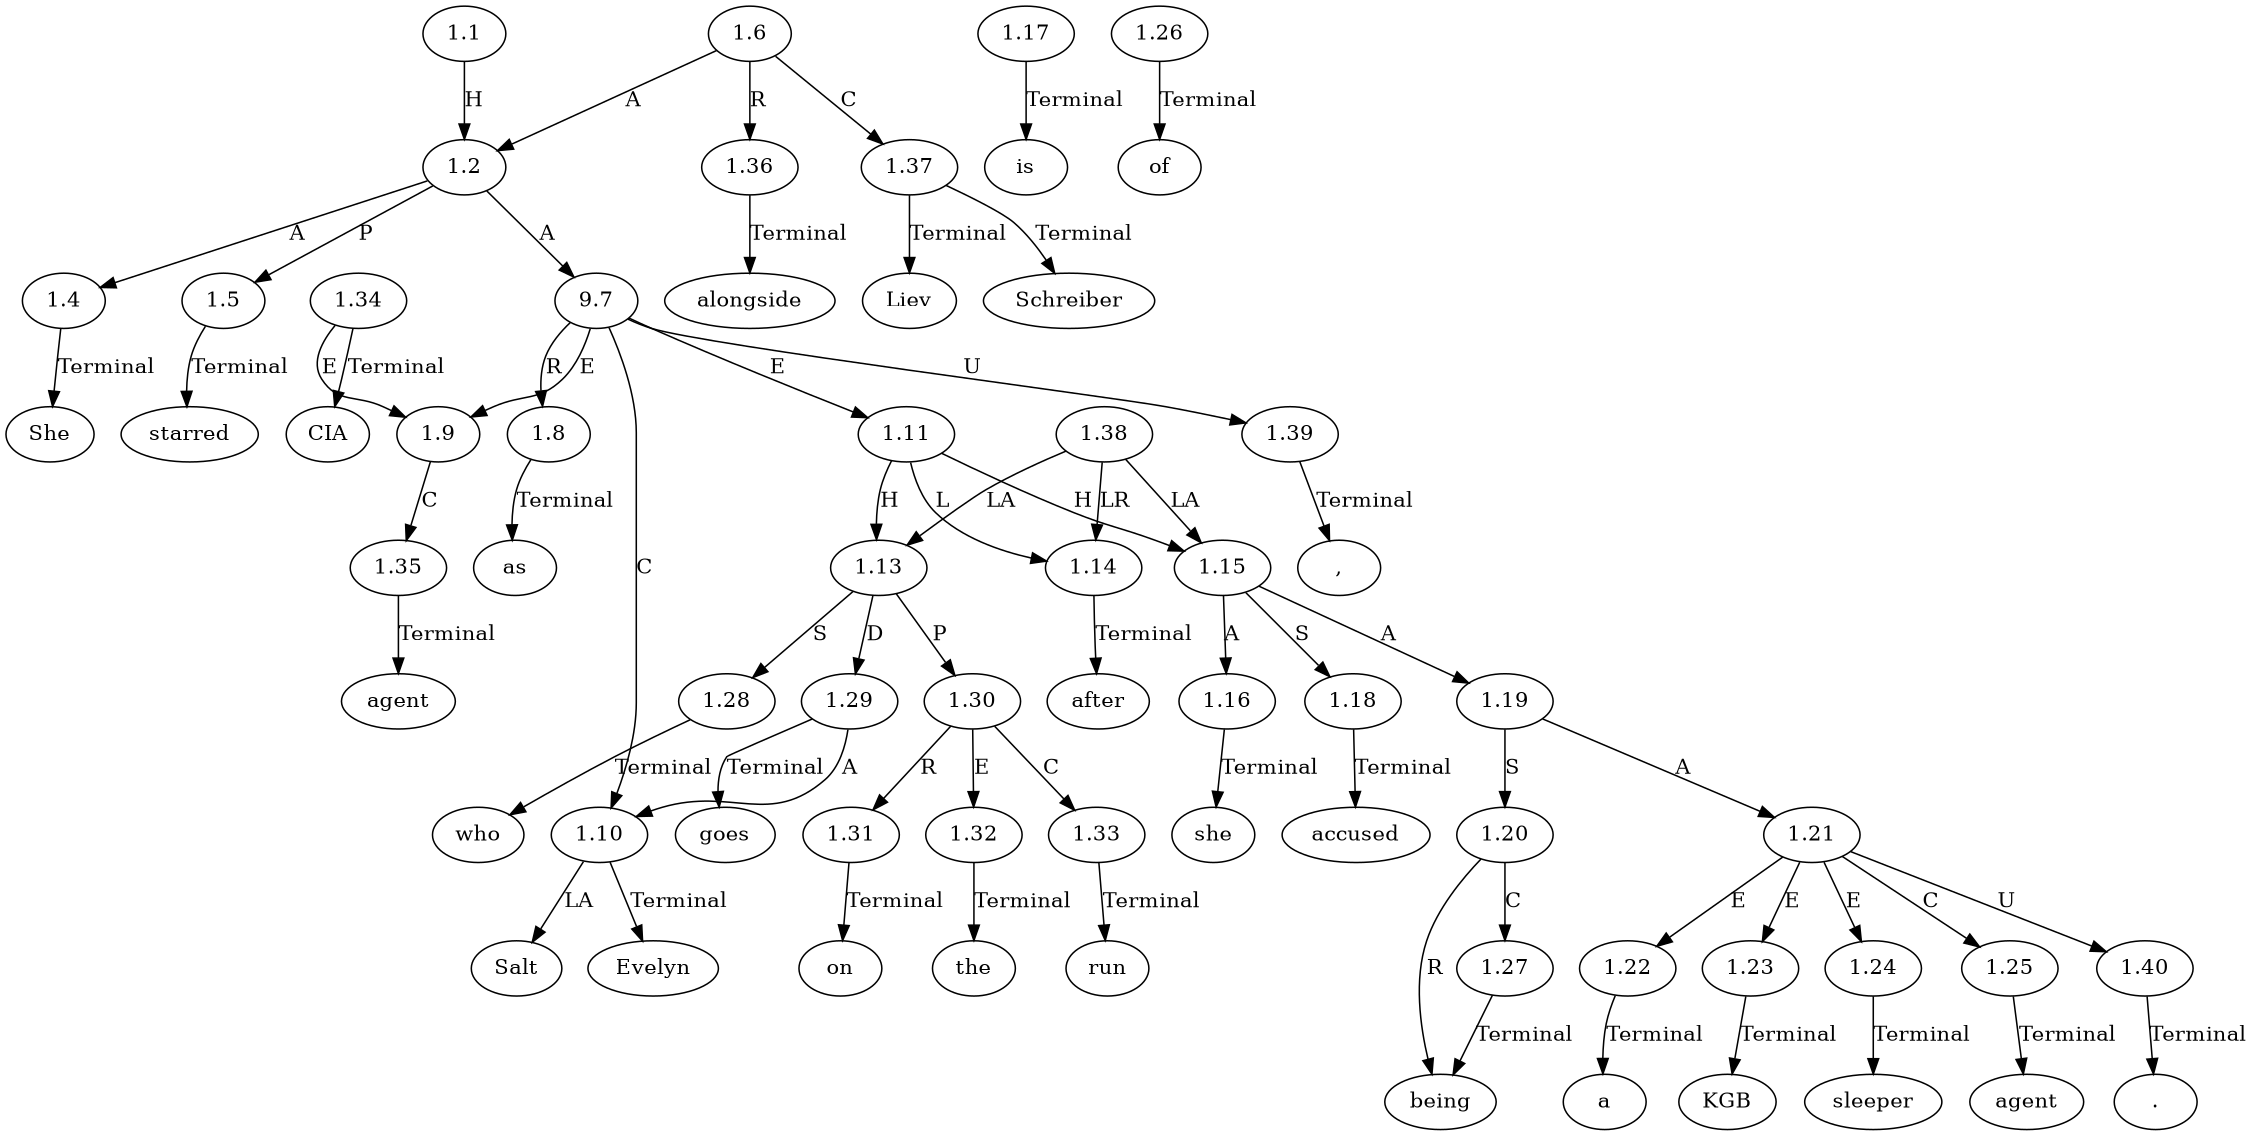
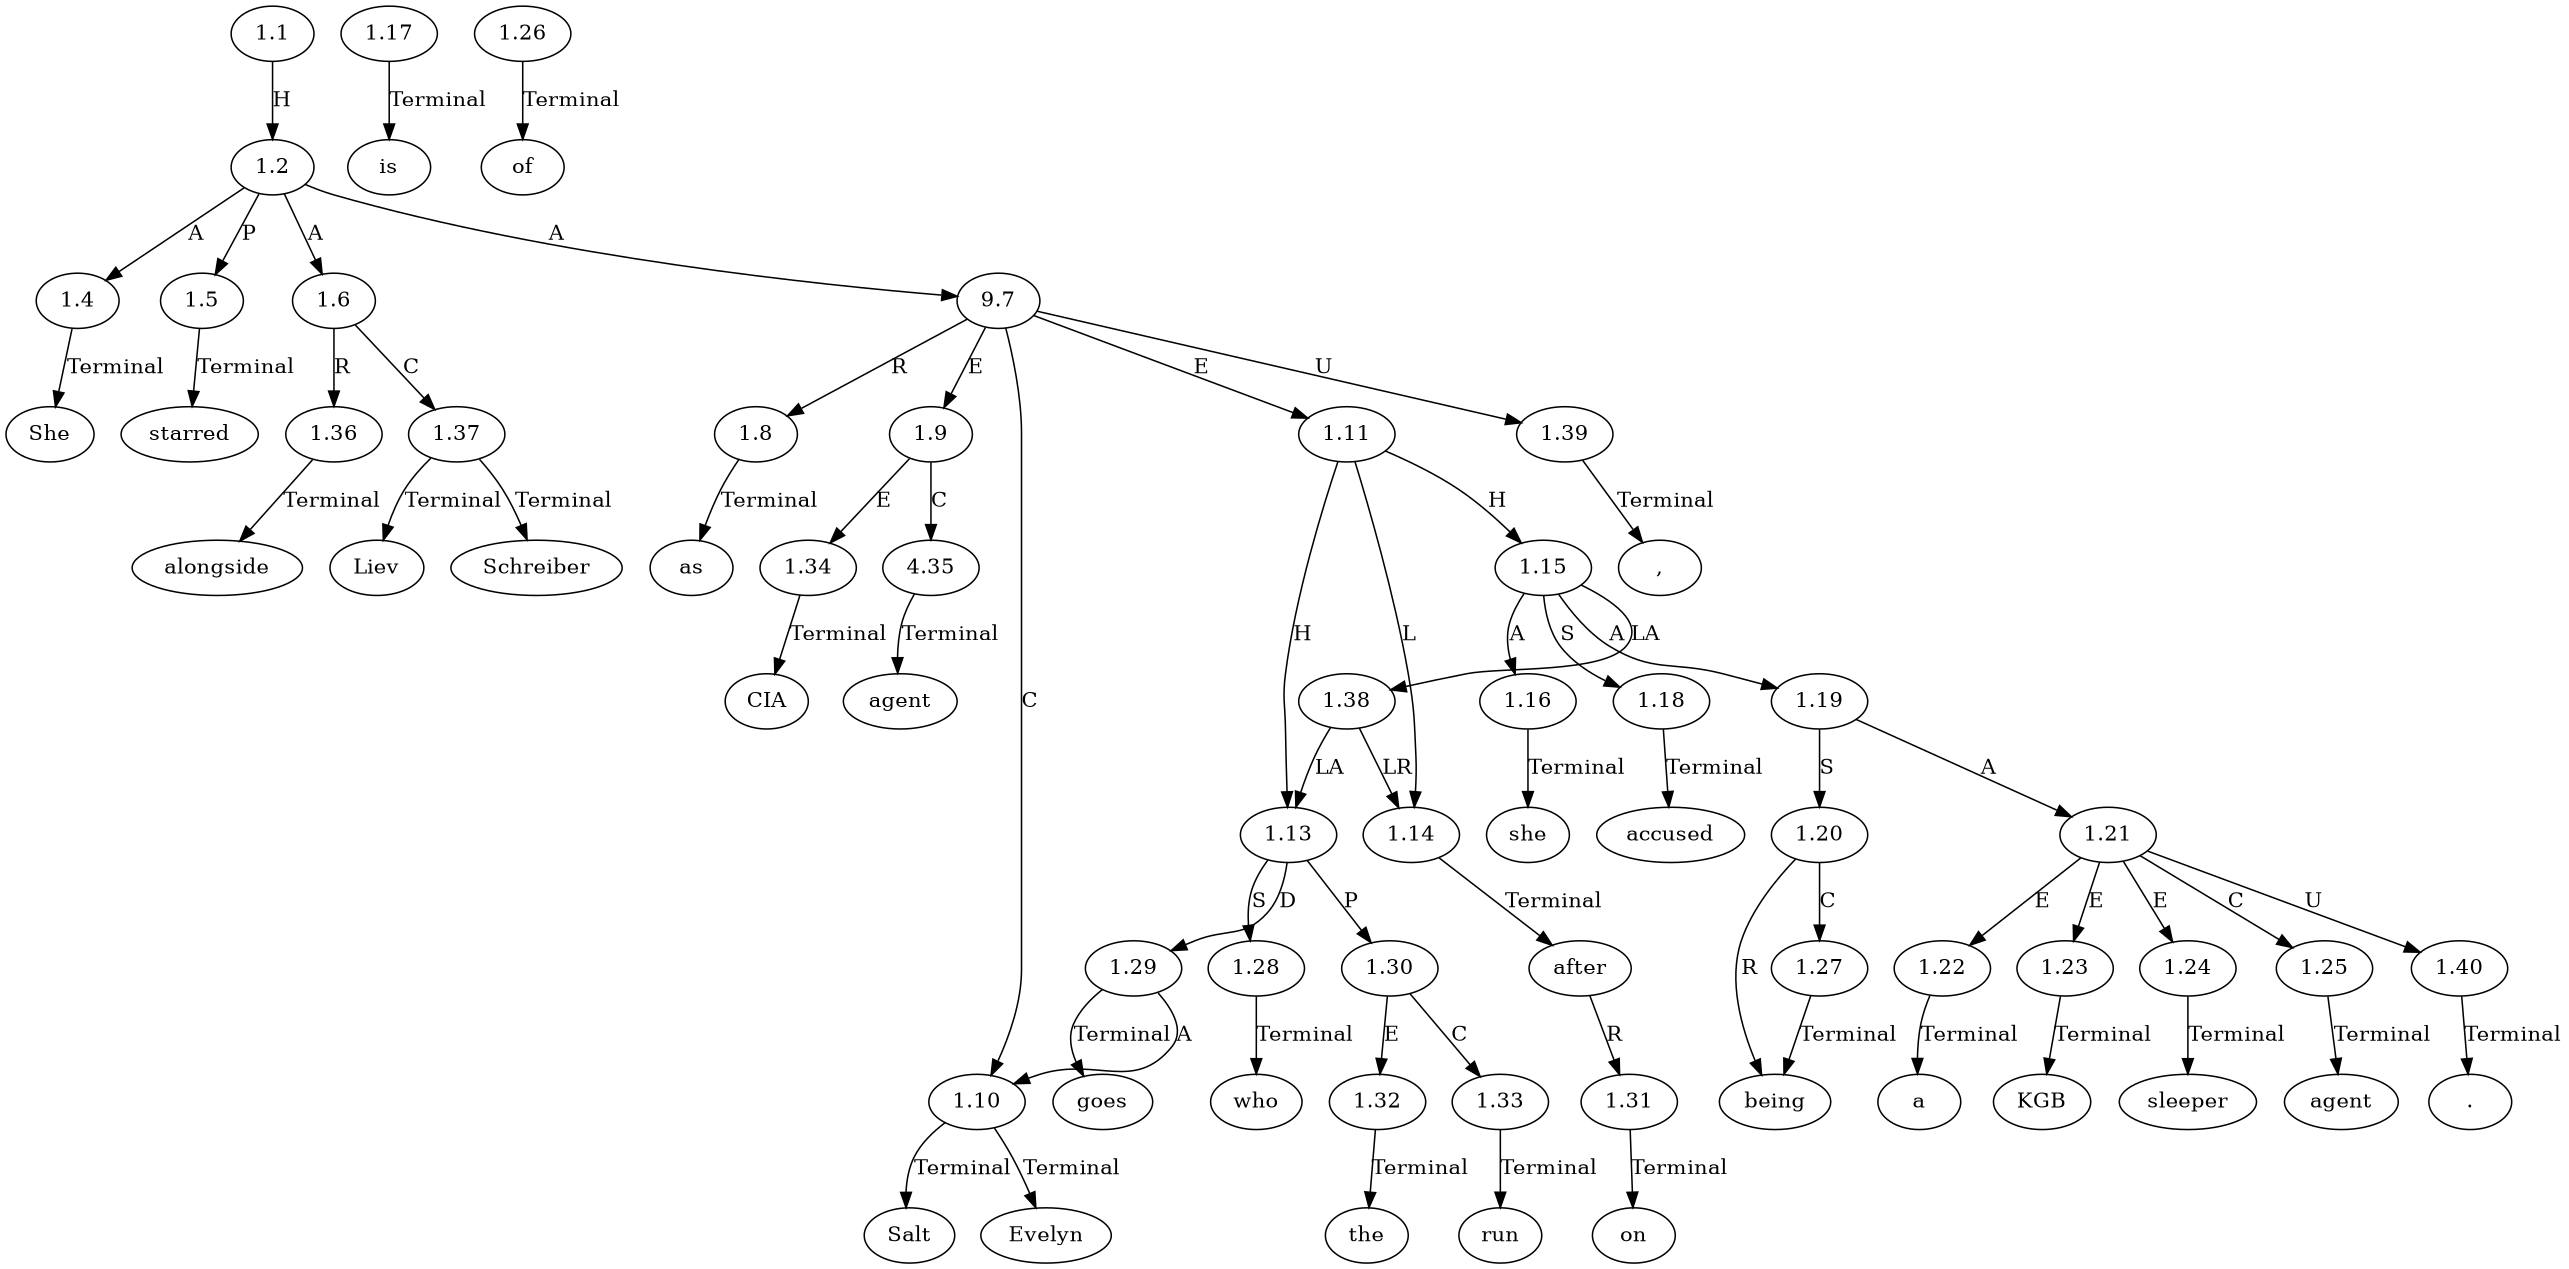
  digraph {
    node [ordering=out]
    edge [ordering=out]
    n1 [label=She]
    n2 [label=Salt]
    n3 [label=","]
    n4 [label=who]
    n5 [label=goes]
    n6 [label=on]
    n7 [label=the]
    n8 [label=run]
    n9 [label=after]
    n10 [label=she]
    n11 [label=is]
    n12 [label=starred]
    n13 [label=accused]
    n14 [label=of]
    n15 [label=being]
    n16 [label=a]
    n17 [label=KGB]
    n18 [label=sleeper]
    n19 [label=agent]
    n20 [label="."]
    n21 [label=alongside]
    n22 [label=Liev]
    n23 [label=Schreiber]
    n24 [label=as]
    n25 [label=CIA]
    n26 [label=agent]
    n27 [label=Evelyn]
    n28 [label=1.1]
    n29 [label=1.2]
    n30 [label=1.4]
    n31 [label=1.5]
    n32 [label=1.6]
    n33 [label=9.7]
    n34 [label=1.36]
    n35 [label=1.37]
    n36 [label=1.8]
    n37 [label=1.9]
    n38 [label=1.10]
    n39 [label=1.11]
    n40 [label=1.39]
    n41 [label=1.34]
-   n42 [label=1.35]
+   n42 [label=4.35]
    n43 [label=1.13]
    n44 [label=1.14]
    n45 [label=1.15]
    n46 [label=1.28]
    n47 [label=1.29]
    n48 [label=1.30]
    n49 [label=1.16]
    n50 [label=1.18]
    n51 [label=1.19]
    n52 [label=1.31]
    n53 [label=1.32]
    n54 [label=1.33]
    n55 [label=1.17]
    n56 [label=1.20]
    n57 [label=1.21]
    n58 [label=1.27]
    n59 [label=1.22]
    n60 [label=1.23]
    n61 [label=1.24]
    n62 [label=1.25]
    n63 [label=1.40]
    n64 [label=1.26]
    n65 [label=1.38]
    n28 -> n29 [label=H]
    n29 -> n30 [label=A]
    n29 -> n31 [label=P]
-   n32 -> n29 [label=A]
+   n29 -> n32 [label=A]
    n29 -> n33 [label=A]
    n30 -> n1 [label=Terminal]
    n31 -> n12 [label=Terminal]
    n32 -> n34 [label=R]
    n32 -> n35 [label=C]
    n33 -> n36 [label=R]
    n33 -> n37 [label=E]
    n33 -> n38 [label=C]
    n33 -> n39 [label=E]
    n33 -> n40 [label=U]
    n34 -> n21 [label=Terminal]
    n35 -> n22 [label=Terminal]
    n35 -> n23 [label=Terminal]
    n36 -> n24 [label=Terminal]
-   n41 -> n37 [label=E]
+   n37 -> n41 [label=E]
    n37 -> n42 [label=C]
-   n38 -> n2 [label=LA]
+   n38 -> n2 [label=Terminal]
    n38 -> n27 [label=Terminal]
    n39 -> n43 [label=H]
    n39 -> n44 [label=L]
    n39 -> n45 [label=H]
    n40 -> n3 [label=Terminal]
    n41 -> n25 [label=Terminal]
    n42 -> n26 [label=Terminal]
    n43 -> n46 [label=S]
    n43 -> n47 [label=D]
    n43 -> n48 [label=P]
    n44 -> n9 [label=Terminal]
    n45 -> n49 [label=A]
    n45 -> n50 [label=S]
    n45 -> n51 [label=A]
    n46 -> n4 [label=Terminal]
    n47 -> n5 [label=Terminal]
    n47 -> n38 [label=A]
-   n48 -> n52 [label=R]
+   n9 -> n52 [label=R]
    n48 -> n53 [label=E]
    n48 -> n54 [label=C]
    n49 -> n10 [label=Terminal]
    n50 -> n13 [label=Terminal]
    n51 -> n56 [label=S]
    n51 -> n57 [label=A]
    n52 -> n6 [label=Terminal]
    n53 -> n7 [label=Terminal]
    n54 -> n8 [label=Terminal]
    n55 -> n11 [label=Terminal]
    n56 -> n15 [label=R]
    n56 -> n58 [label=C]
    n57 -> n59 [label=E]
    n57 -> n60 [label=E]
    n57 -> n61 [label=E]
    n57 -> n62 [label=C]
    n57 -> n63 [label=U]
    n58 -> n15 [label=Terminal]
    n59 -> n16 [label=Terminal]
    n60 -> n17 [label=Terminal]
    n61 -> n18 [label=Terminal]
    n62 -> n19 [label=Terminal]
    n63 -> n20 [label=Terminal]
    n64 -> n14 [label=Terminal]
    n65 -> n43 [label=LA]
    n65 -> n44 [label=LR]
-   n65 -> n45 [label=LA]
+   n45 -> n65 [label=LA]
  }
